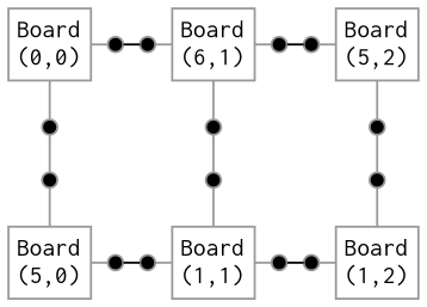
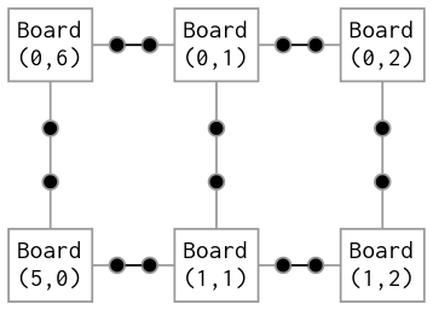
  graph {
    fontname=Inconsolata
    fontsize=12
    rankdir=LR
    ranksep=0.1
    node [color="#999999" fontname=Inconsolata fontsize=12 margin=0.05 penwidth=1 shape=point fillcolor="#000000" style=filled]
    edge [color="#999999" constraint=true]
-   n1 [height=0 label="Board\n(0,0)" shape=rect width=0 fillcolor="" style=""]
+   n1 [height=0 label="Board\n(0,6)" shape=rect width=0 fillcolor="" style=""]
    B00R [height=0.1 width=0.1]
    n3 [height=0 label="Board\n(5,0)" shape=rect width=0 fillcolor="" style=""]
-   n4 [height=0 label="Board\n(6,1)" shape=rect width=0 fillcolor="" style=""]
+   n4 [height=0 label="Board\n(0,1)" shape=rect width=0 fillcolor="" style=""]
    B01R [height=0.1 width=0.1]
    n6 [height=0 label="Board\n(1,1)" shape=rect width=0 fillcolor="" style=""]
-   n7 [height=0 label="Board\n(5,2)" shape=rect width=0 fillcolor="" style=""]
+   n7 [height=0 label="Board\n(0,2)" shape=rect width=0 fillcolor="" style=""]
    B02R [height=0.1 width=0.1]
    n9 [height=0 label="Board\n(1,2)" shape=rect width=0 fillcolor="" style=""]
    B10L [height=0.1 width=0.1]
    B11L [height=0.1 width=0.1]
    B12L [height=0.1 width=0.1]
    B00D [height=0.1 width=0.1]
    B10D [height=0.1 width=0.1]
    B01D [height=0.1 width=0.1]
    B11D [height=0.1 width=0.1]
    B01U [height=0.1 width=0.1]
    B11U [height=0.1 width=0.1]
    B02U [height=0.1 width=0.1]
    B12U [height=0.1 width=0.1]
    subgraph sub_1 {
      n1
      B00R
      n3
      n4
      B01R
      n6
      n7
      B02R
      n9
      B10L
      B11L
      B12L
    }
    subgraph sub_2 {
      rank=same
      n1
      B00R
      n3
      B10L
    }
    subgraph sub_3 {
      rank=same
      n4
      B01R
      n6
      B11L
    }
    subgraph sub_4 {
      rank=same
      n7
      B02R
      n9
      B12L
    }
    n1 -- B00R
    n1 -- B00D
    B00R -- B10L
    n3 -- B10D
    n4 -- B01R
    n4 -- B01D
    B01R -- B11L
    n6 -- B11D
    n7 -- B02R
    B02R -- B12L
    B10L -- n3
    B11L -- n6
    B12L -- n9
    B00D -- B01U [color="#000000"]
    B10D -- B11U [color="#000000"]
    B01D -- B02U [color="#000000"]
    B11D -- B12U [color="#000000"]
    B01U -- n4
    B11U -- n6
    B02U -- n7
    B12U -- n9
  }
